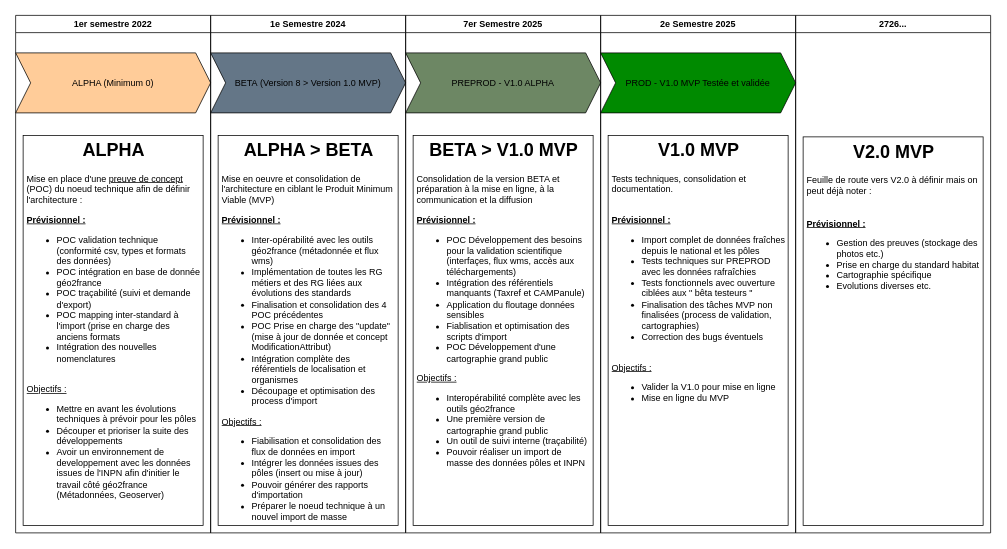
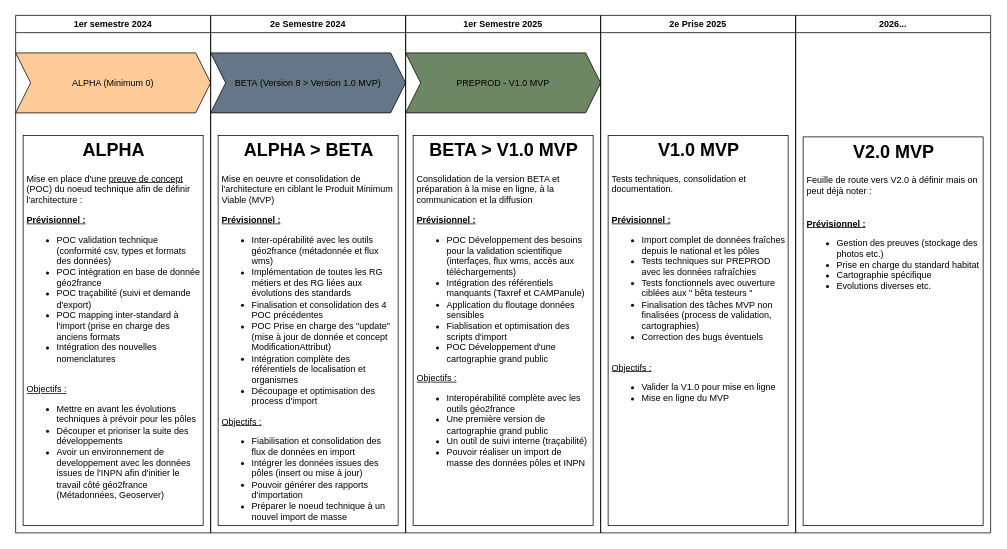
  <mxCell id="0" />
  <mxCell id="1" parent="0" />
- <mxCell id="2" value="&lt;span style=&quot;background-color: rgb(255, 255, 255);&quot;&gt;1er semestre 2022&lt;/span&gt;" style="swimlane;whiteSpace=wrap;html=1;strokeColor=#000000;fontColor=#000000;fillColor=none;" vertex="1" parent="1"><mxGeometry x="20" y="20" width="260" height="690" as="geometry"><mxRectangle x="200" y="70" width="140" height="30" as="alternateBounds" /></mxGeometry></mxCell>
+ <mxCell id="2" value="&lt;span style=&quot;background-color: rgb(255, 255, 255);&quot;&gt;1er semestre 2024&lt;/span&gt;" style="swimlane;whiteSpace=wrap;html=1;strokeColor=#000000;fontColor=#000000;fillColor=none;" vertex="1" parent="1"><mxGeometry x="20" y="20" width="260" height="690" as="geometry"><mxRectangle x="200" y="70" width="140" height="30" as="alternateBounds" /></mxGeometry></mxCell>
  <mxCell id="3" value="&lt;font&gt;ALPHA (Minimum 0)&lt;/font&gt;" style="shape=step;perimeter=stepPerimeter;whiteSpace=wrap;html=1;fixedSize=1;fillColor=#ffcc99;strokeColor=#000000;fontColor=#000000;" vertex="1" parent="2"><mxGeometry y="50" width="260" height="80" as="geometry" /></mxCell>
  <mxCell id="4" value="&lt;h1 style=&quot;text-align: center;&quot;&gt;ALPHA&lt;/h1&gt;&lt;p&gt;Mise en place d'une &lt;u&gt;preuve de concept&lt;/u&gt; (POC) du noeud technique afin de définir l'architecture :&lt;/p&gt;&lt;p&gt;&lt;b&gt;&lt;u&gt;Prévisionnel :&lt;/u&gt;&lt;/b&gt;&lt;/p&gt;&lt;p&gt;&lt;/p&gt;&lt;ul&gt;&lt;li&gt;POC validation technique (conformité csv, types et formats des données)&lt;/li&gt;&lt;li&gt;POC intégration en base de donnée géo2france&lt;/li&gt;&lt;li&gt;POC traçabilité (suivi et demande d'export)&lt;/li&gt;&lt;li&gt;POC mapping inter-standard à l'import (prise en charge des anciens formats&lt;/li&gt;&lt;li&gt;Intégration des nouvelles nomenclatures&lt;/li&gt;&lt;/ul&gt;&lt;div&gt;&lt;br&gt;&lt;/div&gt;&lt;div&gt;&lt;u&gt;Objectifs :&lt;/u&gt;&lt;/div&gt;&lt;p&gt;&lt;/p&gt;&lt;ul&gt;&lt;li&gt;Mettre en avant les évolutions techniques à prévoir pour les pôles&lt;/li&gt;&lt;li&gt;Découper et prioriser la suite des développements&lt;/li&gt;&lt;li&gt;Avoir un environnement de developpement avec les données issues de l'INPN afin d'initier le travail côté géo2france (Métadonnées, Geoserver)&lt;/li&gt;&lt;/ul&gt;&lt;div&gt;&lt;br&gt;&lt;/div&gt;&lt;p&gt;&lt;/p&gt;" style="text;html=1;strokeColor=#000000;fillColor=none;spacing=5;spacingTop=-20;whiteSpace=wrap;overflow=hidden;rounded=0;fontColor=#000000;" vertex="1" parent="2"><mxGeometry x="10" y="160" width="240" height="520" as="geometry" /></mxCell>
- <mxCell id="5" value="1e Semestre 2024" style="swimlane;whiteSpace=wrap;html=1;strokeColor=#000000;fontColor=#000000;fillColor=none;" vertex="1" parent="1"><mxGeometry x="280" y="20" width="260" height="690" as="geometry" /></mxCell>
+ <mxCell id="5" value="2e Semestre 2024" style="swimlane;whiteSpace=wrap;html=1;strokeColor=#000000;fontColor=#000000;fillColor=none;" vertex="1" parent="1"><mxGeometry x="280" y="20" width="260" height="690" as="geometry" /></mxCell>
  <mxCell id="6" value="BETA&amp;nbsp;(Version 8 &amp;gt; Version 1.0 MVP)" style="shape=step;perimeter=stepPerimeter;whiteSpace=wrap;html=1;fixedSize=1;fillColor=#647687;fontColor=#000000;strokeColor=#000000;" vertex="1" parent="5"><mxGeometry y="50" width="260" height="80" as="geometry" /></mxCell>
  <mxCell id="7" value="&lt;h1 style=&quot;text-align: center;&quot;&gt;ALPHA &amp;gt; BETA&lt;/h1&gt;&lt;p&gt;Mise en oeuvre et consolidation de l'architecture en ciblant le Produit Minimum Viable (MVP)&lt;/p&gt;&lt;p&gt;&lt;b&gt;&lt;u&gt;Prévisionnel :&lt;/u&gt;&lt;/b&gt;&lt;br&gt;&lt;/p&gt;&lt;p&gt;&lt;/p&gt;&lt;ul&gt;&lt;li&gt;Inter-opérabilité avec les outils géo2france (métadonnée et flux wms)&lt;/li&gt;&lt;li&gt;Implémentation de toutes les RG métiers et des RG liées aux évolutions des standards&lt;/li&gt;&lt;li&gt;Finalisation et consolidation des 4 POC précédentes&lt;/li&gt;&lt;li&gt;POC Prise en charge des &quot;update&quot; (mise à jour de donnée et concept ModificationAttribut)&lt;/li&gt;&lt;li&gt;&lt;span style=&quot;background-color: initial;&quot;&gt;Intégration complète des référentiels de localisation et organismes&lt;/span&gt;&lt;br&gt;&lt;/li&gt;&lt;li&gt;Découpage et optimisation des process d'import&lt;/li&gt;&lt;/ul&gt;&lt;div&gt;&lt;div&gt;&lt;u&gt;Objectifs :&lt;/u&gt;&lt;/div&gt;&lt;p&gt;&lt;/p&gt;&lt;ul&gt;&lt;li&gt;Fiabilisation et consolidation des flux de données en import&lt;/li&gt;&lt;li&gt;Intégrer les données issues des pôles (insert ou mise à jour)&lt;/li&gt;&lt;li&gt;Pouvoir générer des rapports d'importation&lt;/li&gt;&lt;li&gt;Préparer le noeud technique à un nouvel import de masse&lt;/li&gt;&lt;/ul&gt;&lt;/div&gt;&lt;div&gt;&lt;/div&gt;&lt;p&gt;&lt;/p&gt;" style="text;html=1;strokeColor=#000000;fillColor=none;spacing=5;spacingTop=-20;whiteSpace=wrap;overflow=hidden;rounded=0;fontColor=#000000;" vertex="1" parent="5"><mxGeometry x="10" y="160" width="240" height="520" as="geometry" /></mxCell>
- <mxCell id="8" value="7er Semestre 2025" style="swimlane;whiteSpace=wrap;html=1;strokeColor=#000000;fontColor=#000000;fillColor=none;" vertex="1" parent="1"><mxGeometry x="540" y="20" width="260" height="690" as="geometry" /></mxCell>
- <mxCell id="9" value="PREPROD - V1.0 ALPHA" style="shape=step;perimeter=stepPerimeter;whiteSpace=wrap;html=1;fixedSize=1;fillColor=#6d8764;fontColor=#000000;strokeColor=#000000;" vertex="1" parent="8"><mxGeometry y="50" width="260" height="80" as="geometry" /></mxCell>
+ <mxCell id="8" value="1er Semestre 2025" style="swimlane;whiteSpace=wrap;html=1;strokeColor=#000000;fontColor=#000000;fillColor=none;" vertex="1" parent="1"><mxGeometry x="540" y="20" width="260" height="690" as="geometry" /></mxCell>
+ <mxCell id="9" value="PREPROD - V1.0 MVP" style="shape=step;perimeter=stepPerimeter;whiteSpace=wrap;html=1;fixedSize=1;fillColor=#6d8764;fontColor=#000000;strokeColor=#000000;" vertex="1" parent="8"><mxGeometry y="50" width="260" height="80" as="geometry" /></mxCell>
  <mxCell id="10" value="&lt;h1 style=&quot;text-align: center;&quot;&gt;BETA &amp;gt; V1.0 MVP&lt;/h1&gt;&lt;p&gt;Consolidation de la version BETA et préparation à la mise en ligne, à la communication et la diffusion&lt;/p&gt;&lt;p&gt;&lt;b&gt;&lt;u&gt;Prévisionnel :&lt;/u&gt;&lt;/b&gt;&lt;/p&gt;&lt;ul&gt;&lt;li&gt;POC Développement des besoins pour la validation scientifique (interfaçes, flux wms, accès aux téléchargements)&lt;/li&gt;&lt;li&gt;Intégration des référentiels manquants (Taxref et CAMPanule)&lt;/li&gt;&lt;li&gt;Application du floutage données sensibles&lt;/li&gt;&lt;li&gt;Fiablisation et optimisation des scripts d'import&lt;/li&gt;&lt;li&gt;POC Développement d'une cartographie grand public&lt;/li&gt;&lt;/ul&gt;&lt;div&gt;&lt;u&gt;Objectifs :&lt;/u&gt;&lt;/div&gt;&lt;p&gt;&lt;/p&gt;&lt;ul&gt;&lt;li&gt;Interopérabilité complète avec les outils géo2france&lt;/li&gt;&lt;li&gt;Une première version de cartographie grand public&lt;/li&gt;&lt;li&gt;Un outil de suivi interne (traçabilité)&lt;/li&gt;&lt;li&gt;Pouvoir réaliser un import de masse des données pôles et INPN&lt;/li&gt;&lt;/ul&gt;&lt;div&gt;&lt;br&gt;&lt;/div&gt;&lt;p&gt;&lt;/p&gt;" style="text;html=1;strokeColor=#000000;fillColor=none;spacing=5;spacingTop=-20;whiteSpace=wrap;overflow=hidden;rounded=0;fontColor=#000000;" vertex="1" parent="8"><mxGeometry x="10" y="160" width="240" height="520" as="geometry" /></mxCell>
- <mxCell id="11" value="2e Semestre 2025" style="swimlane;whiteSpace=wrap;html=1;strokeColor=#000000;fontColor=#000000;fillColor=none;" vertex="1" parent="1"><mxGeometry x="800" y="20" width="260" height="690" as="geometry" /></mxCell>
- <mxCell id="12" value="PROD - V1.0 MVP Testée et validée" style="shape=step;perimeter=stepPerimeter;whiteSpace=wrap;html=1;fixedSize=1;fillColor=#008a00;strokeColor=#000000;fontColor=#000000;" vertex="1" parent="11"><mxGeometry y="50" width="260" height="80" as="geometry" /></mxCell>
+ <mxCell id="11" value="2e Prise 2025" style="swimlane;whiteSpace=wrap;html=1;strokeColor=#000000;fontColor=#000000;fillColor=none;" vertex="1" parent="1"><mxGeometry x="800" y="20" width="260" height="690" as="geometry" /></mxCell>
  <mxCell id="13" value="&lt;h1 style=&quot;text-align: center;&quot;&gt;V1.0 MVP&lt;/h1&gt;&lt;p&gt;Tests techniques, consolidation et documentation.&lt;br&gt;&lt;br&gt;&lt;/p&gt;&lt;p&gt;&lt;u&gt;&lt;b&gt;Prévisionnel :&lt;/b&gt;&lt;/u&gt;&lt;/p&gt;&lt;ul&gt;&lt;li&gt;Import complet de données fraîches depuis le national et les pôles&lt;/li&gt;&lt;li&gt;Tests techniques sur PREPROD avec les données rafraîchies&lt;/li&gt;&lt;li&gt;Tests fonctionnels avec ouverture ciblées aux &quot; bêta testeurs &quot;&lt;/li&gt;&lt;li&gt;Finalisation des tâches MVP non finalisées (process de validation, cartographies)&lt;/li&gt;&lt;li&gt;Correction des bugs éventuels&lt;/li&gt;&lt;/ul&gt;&lt;div&gt;&lt;br&gt;&lt;/div&gt;&lt;div&gt;&lt;u&gt;Objectifs :&lt;/u&gt;&lt;/div&gt;&lt;p&gt;&lt;/p&gt;&lt;ul&gt;&lt;li&gt;Valider la V1.0 pour mise en ligne&lt;/li&gt;&lt;li&gt;Mise en ligne du MVP&lt;/li&gt;&lt;/ul&gt;&lt;p&gt;&lt;/p&gt;" style="text;html=1;strokeColor=#000000;fillColor=none;spacing=5;spacingTop=-20;whiteSpace=wrap;overflow=hidden;rounded=0;fontColor=#000000;" vertex="1" parent="11"><mxGeometry x="10" y="160" width="240" height="520" as="geometry" /></mxCell>
- <mxCell id="14" value="2726..." style="swimlane;whiteSpace=wrap;html=1;strokeColor=#000000;fontColor=#000000;fillColor=none;" vertex="1" parent="1"><mxGeometry x="1060" y="20" width="260" height="690" as="geometry" /></mxCell>
+ <mxCell id="14" value="2026..." style="swimlane;whiteSpace=wrap;html=1;strokeColor=#000000;fontColor=#000000;fillColor=none;" vertex="1" parent="1"><mxGeometry x="1060" y="20" width="260" height="690" as="geometry" /></mxCell>
  <mxCell id="15" value="&lt;h1 style=&quot;text-align: center;&quot;&gt;V2.0 MVP&lt;/h1&gt;&lt;p&gt;Feuille de route vers V2.0 à définir mais on peut déjà noter :&lt;br&gt;&lt;br&gt;&lt;br&gt;&lt;b&gt;&lt;u&gt;Prévisionnel :&lt;/u&gt;&lt;/b&gt;&lt;/p&gt;&lt;p&gt;&lt;/p&gt;&lt;ul&gt;&lt;li&gt;Gestion des preuves (stockage des photos etc.)&lt;/li&gt;&lt;li&gt;Prise en charge du standard habitat&lt;/li&gt;&lt;li&gt;Cartographie spécifique&lt;/li&gt;&lt;li&gt;Evolutions diverses etc.&lt;/li&gt;&lt;/ul&gt;&lt;p&gt;&lt;/p&gt;&lt;p&gt;&lt;/p&gt;" style="text;html=1;strokeColor=#000000;fillColor=none;spacing=5;spacingTop=-20;whiteSpace=wrap;overflow=hidden;rounded=0;fontColor=#000000;" vertex="1" parent="14"><mxGeometry x="10" y="162" width="240" height="518" as="geometry" /></mxCell>
